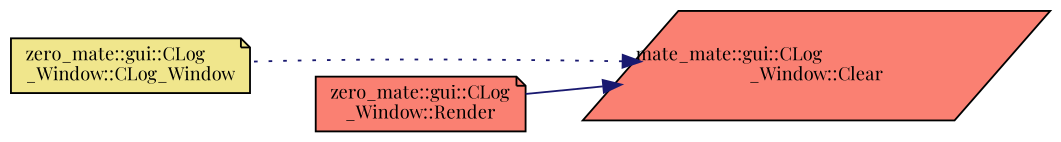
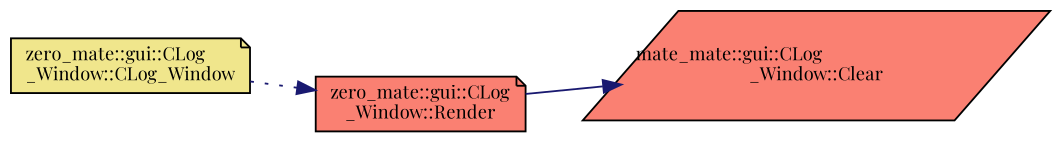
  digraph {
    fontname="Playfair Display"
    rankdir=RL
    node [color=black fillcolor=salmon fontname="Playfair Display" fontsize=10 shape=note style=filled]
    edge [color=midnightblue dir=back fontname="Playfair Display" fontsize=10 labelfontname=Helvetica labelfontsize=10]
    n1 [fontcolor=black height=0.2 label="mate_mate::gui::CLog\l_Window::Clear" shape=parallelogram width=0.4]
    n2 [fillcolor=khaki height=0.2 label="zero_mate::gui::CLog\l_Window::CLog_Window" width=0.4]
    n3 [height=0.2 label="zero_mate::gui::CLog\l_Window::Render" width=0.4]
-   n1 -> n2 [style=dotted]
+   n3 -> n2 [style=dotted]
    n1 -> n3 [style=solid]
  }
